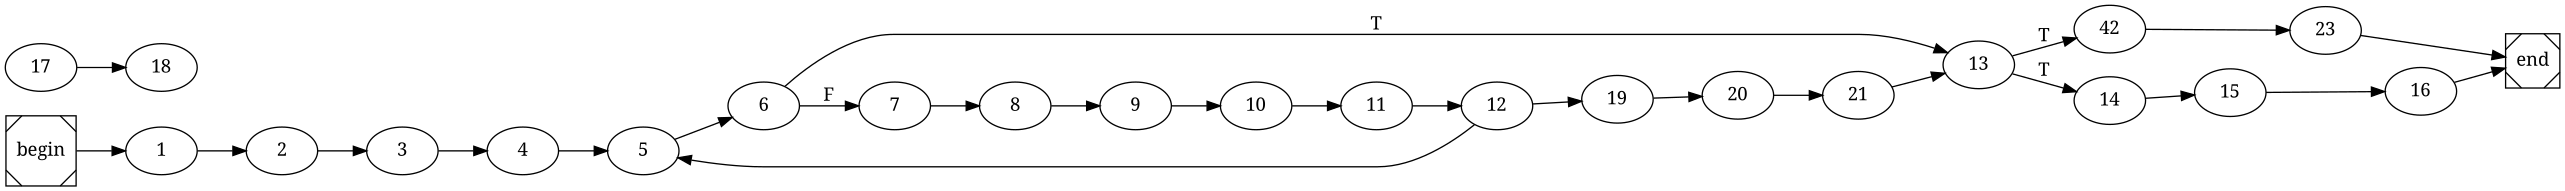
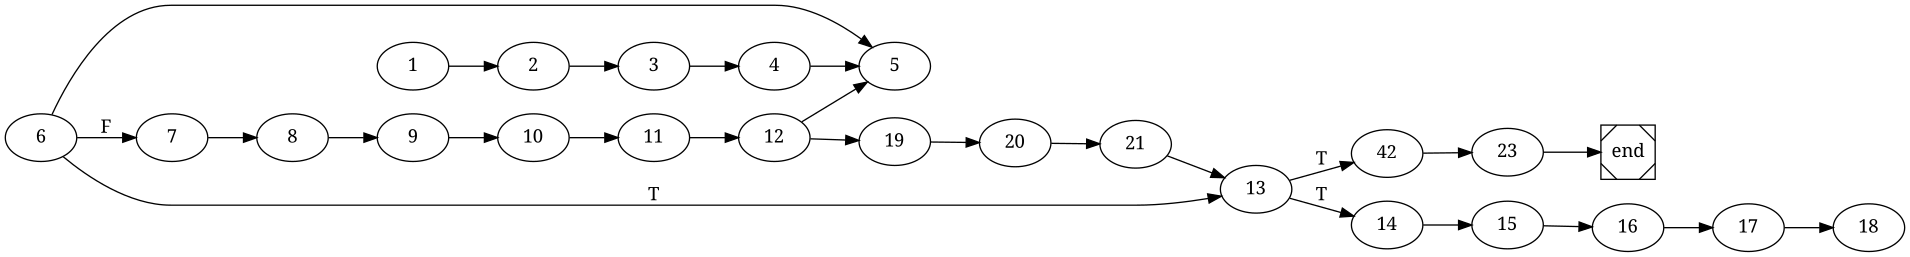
  digraph {
    fontname="Noto Serif"
    rankdir=LR
    node [fontname="Noto Serif"]
    edge [fontname="Noto Serif"]
-   begin [shape=Msquare]
    1
    2
    end [shape=Msquare]
    3
    4
    5
    6
    13
    7
    n11 [label=42]
    14
    8
    23
    15
    9
    10
    11
    12
    19
    16
    17
    18
    20
    21
-   begin -> 1
    1 -> 2
    2 -> 3
    3 -> 4
    4 -> 5
-   5 -> 6
+   6 -> 5
    6 -> 13 [label=T]
    6 -> 7 [label=F]
    13 -> n11 [label=T]
    13 -> 14 [label=T]
    7 -> 8
    n11 -> 23
    14 -> 15
    8 -> 9
    23 -> end
    15 -> 16
    9 -> 10
    10 -> 11
    11 -> 12
    12 -> 5
    12 -> 19
    19 -> 20
-   16 -> end
+   16 -> 17
    17 -> 18
    20 -> 21
    21 -> 13
  }
